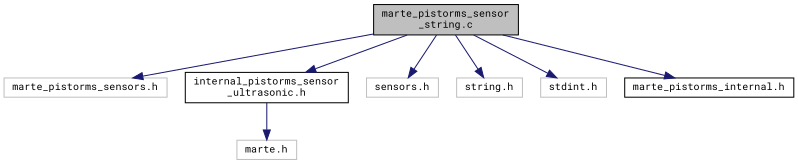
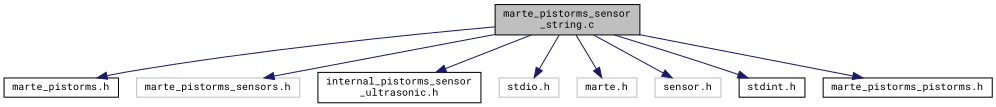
  digraph {
    fontname="Roboto Mono"
    node [color=grey75 fillcolor=white fontname="Roboto Mono" fontsize=10 shape=record style=filled]
    edge [color=midnightblue fontname="Roboto Mono" fontsize=10 labelfontname=Helvetica labelfontsize=10 style=solid]
    n1 [color=black fillcolor=grey75 fontcolor=black height=0.2 label="marte_pistorms_sensor\l_string.c" width=0.4]
+   n2 [color=black height=0.2 label="marte_pistorms.h" width=0.4]
    n3 [height=0.2 label="marte_pistorms_sensors.h" width=0.4]
    n4 [color=black height=0.2 label="internal_pistorms_sensor\l_ultrasonic.h" width=0.4]
-   n5 [height=0.2 label="sensors.h" width=0.4]
+   n5 [height=0.2 label="stdio.h" width=0.4]
    n6 [height=0.2 label="marte.h" width=0.4]
-   n7 [height=0.2 label="string.h" width=0.4]
-   n8 [height=0.2 label="stdint.h" width=0.4]
-   n9 [color=black height=0.2 label="marte_pistorms_internal.h" width=0.4]
+   n7 [height=0.2 label="sensor.h" width=0.4]
+   n8 [color=black height=0.2 label="stdint.h" width=0.4]
+   n9 [color=black height=0.2 label="marte_pistorms_pistorms.h" width=0.4]
+   n1 -> n2
    n1 -> n3
    n1 -> n4
    n1 -> n5
-   n4 -> n6
+   n1 -> n6
    n1 -> n7
    n1 -> n8
    n1 -> n9
  }
